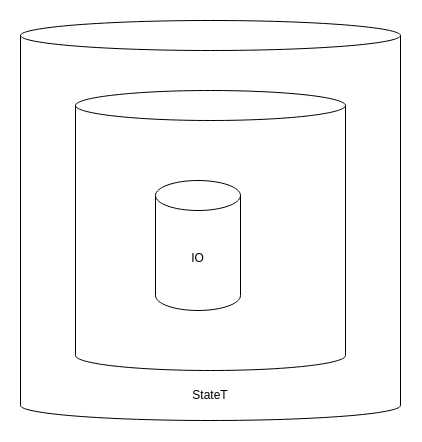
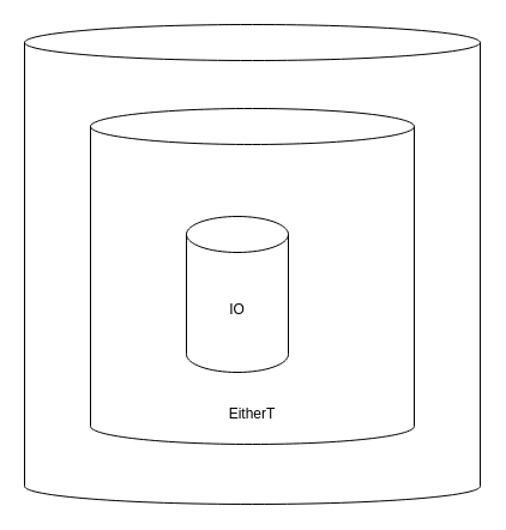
  <mxCell id="0" />
  <mxCell id="1" parent="0" />
  <mxCell id="2" value="" style="shape=cylinder3;whiteSpace=wrap;html=1;boundedLbl=1;backgroundOutline=1;size=15;" vertex="1" parent="1"><mxGeometry x="20" y="20" width="380" height="400" as="geometry" /></mxCell>
  <mxCell id="3" value="" style="shape=cylinder3;whiteSpace=wrap;html=1;boundedLbl=1;backgroundOutline=1;size=15;" vertex="1" parent="1"><mxGeometry x="75" y="90" width="270" height="280" as="geometry" /></mxCell>
  <mxCell id="4" value="IO" style="shape=cylinder3;whiteSpace=wrap;html=1;boundedLbl=1;backgroundOutline=1;size=15;" vertex="1" parent="1"><mxGeometry x="155" y="180" width="85" height="130" as="geometry" /></mxCell>
- <mxCell id="6" value="StateT" style="text;html=1;strokeColor=none;fillColor=none;align=center;verticalAlign=middle;whiteSpace=wrap;rounded=0;" vertex="1" parent="1"><mxGeometry x="180" y="380" width="60" height="30" as="geometry" /></mxCell>
+ <mxCell id="5" value="EitherT" style="text;html=1;strokeColor=none;fillColor=none;align=center;verticalAlign=middle;whiteSpace=wrap;rounded=0;" vertex="1" parent="1"><mxGeometry x="180" y="330" width="60" height="30" as="geometry" /></mxCell>
